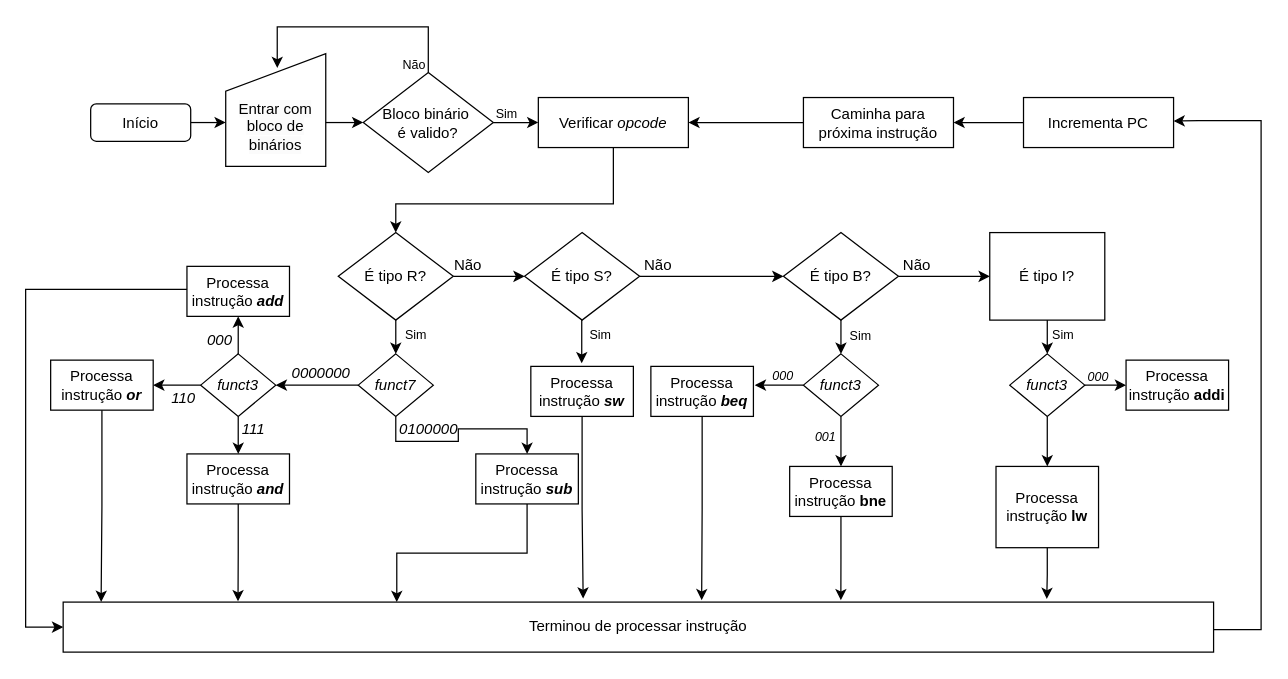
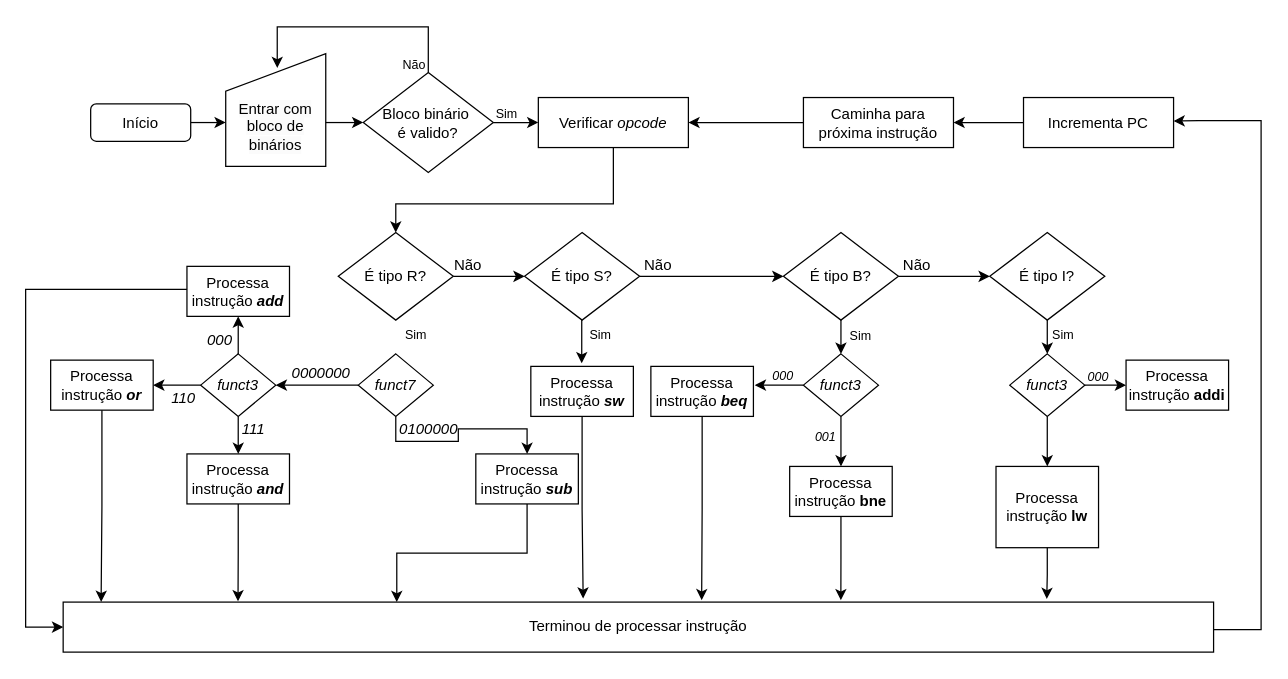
  <mxCell id="0" />
  <mxCell id="1" parent="0" />
  <mxCell id="2" style="edgeStyle=orthogonalEdgeStyle;rounded=0;orthogonalLoop=1;jettySize=auto;html=1;exitX=1;exitY=0.5;exitDx=0;exitDy=0;" edge="1" parent="1" source="3"><mxGeometry relative="1" as="geometry"><mxPoint x="180" y="97.7" as="targetPoint" /></mxGeometry></mxCell>
  <mxCell id="3" value="Início" style="rounded=1;whiteSpace=wrap;html=1;" vertex="1" parent="1"><mxGeometry x="72" y="82.5" width="80" height="30" as="geometry" /></mxCell>
  <mxCell id="4" value="" style="shape=manualInput;whiteSpace=wrap;html=1;" vertex="1" parent="1"><mxGeometry x="180" y="42.5" width="80" height="90" as="geometry" /></mxCell>
  <mxCell id="5" value="&lt;span style=&quot;color: rgb(0, 0, 0); font-family: Helvetica; font-size: 12px; font-style: normal; font-variant-ligatures: normal; font-variant-caps: normal; font-weight: 400; letter-spacing: normal; orphans: 2; text-indent: 0px; text-transform: none; widows: 2; word-spacing: 0px; -webkit-text-stroke-width: 0px; white-space: normal; background-color: rgb(251, 251, 251); text-decoration-thickness: initial; text-decoration-style: initial; text-decoration-color: initial; float: none; display: inline !important;&quot;&gt;Entrar com bloco de binários&lt;/span&gt;" style="text;whiteSpace=wrap;html=1;align=center;" vertex="1" parent="1"><mxGeometry x="180" y="72.5" width="80" height="50" as="geometry" /></mxCell>
  <mxCell id="6" style="edgeStyle=orthogonalEdgeStyle;rounded=0;orthogonalLoop=1;jettySize=auto;html=1;exitX=0.5;exitY=1;exitDx=0;exitDy=0;entryX=0.5;entryY=0;entryDx=0;entryDy=0;" edge="1" parent="1" source="7" target="13"><mxGeometry relative="1" as="geometry"><Array as="points"><mxPoint x="490" y="162.5" /><mxPoint x="316" y="162.5" /></Array></mxGeometry></mxCell>
  <mxCell id="7" value="Verificar &lt;i style=&quot;&quot;&gt;opcode&lt;/i&gt;" style="rounded=0;whiteSpace=wrap;html=1;" vertex="1" parent="1"><mxGeometry x="430" y="77.5" width="120" height="40" as="geometry" /></mxCell>
  <mxCell id="8" style="edgeStyle=orthogonalEdgeStyle;rounded=0;orthogonalLoop=1;jettySize=auto;html=1;entryX=0.49;entryY=0.143;entryDx=0;entryDy=0;entryPerimeter=0;" edge="1" parent="1"><mxGeometry relative="1" as="geometry"><mxPoint x="221.2" y="53.83" as="targetPoint" /><mxPoint x="342" y="57.498" as="sourcePoint" /><Array as="points"><mxPoint x="342" y="20.96" /><mxPoint x="221" y="20.96" /></Array></mxGeometry></mxCell>
  <mxCell id="9" value="Bloco binário&amp;nbsp;&lt;div&gt;é&amp;nbsp;&lt;span style=&quot;background-color: initial;&quot;&gt;valido?&lt;/span&gt;&lt;/div&gt;" style="rhombus;whiteSpace=wrap;html=1;" vertex="1" parent="1"><mxGeometry x="290" y="57.5" width="104" height="80" as="geometry" /></mxCell>
  <mxCell id="10" value="Não" style="text;html=1;align=center;verticalAlign=middle;whiteSpace=wrap;rounded=0;fontSize=10;" vertex="1" parent="1"><mxGeometry x="322" y="45.5" width="18" height="10" as="geometry" /></mxCell>
  <mxCell id="11" style="edgeStyle=orthogonalEdgeStyle;rounded=0;orthogonalLoop=1;jettySize=auto;html=1;exitX=1;exitY=0.5;exitDx=0;exitDy=0;entryX=0;entryY=0.5;entryDx=0;entryDy=0;" edge="1" parent="1" source="13" target="16"><mxGeometry relative="1" as="geometry" /></mxCell>
- <mxCell id="12" style="edgeStyle=orthogonalEdgeStyle;rounded=0;orthogonalLoop=1;jettySize=auto;html=1;exitX=0.5;exitY=1;exitDx=0;exitDy=0;entryX=0.5;entryY=0;entryDx=0;entryDy=0;" edge="1" parent="1" source="13" target="27"><mxGeometry relative="1" as="geometry" /></mxCell>
  <mxCell id="13" value="É tipo R?" style="rhombus;whiteSpace=wrap;html=1;" vertex="1" parent="1"><mxGeometry x="270" y="185.5" width="92" height="70" as="geometry" /></mxCell>
  <mxCell id="14" style="edgeStyle=orthogonalEdgeStyle;rounded=0;orthogonalLoop=1;jettySize=auto;html=1;exitX=1;exitY=0.5;exitDx=0;exitDy=0;entryX=0;entryY=0.5;entryDx=0;entryDy=0;" edge="1" parent="1" source="16" target="19"><mxGeometry relative="1" as="geometry"><mxPoint x="562" y="220.5" as="sourcePoint" /></mxGeometry></mxCell>
  <mxCell id="15" style="edgeStyle=orthogonalEdgeStyle;rounded=0;orthogonalLoop=1;jettySize=auto;html=1;exitX=0.5;exitY=1;exitDx=0;exitDy=0;entryX=0.5;entryY=0;entryDx=0;entryDy=0;" edge="1" parent="1"><mxGeometry relative="1" as="geometry"><mxPoint x="464.71" y="253" as="sourcePoint" /><mxPoint x="464.71" y="290" as="targetPoint" /></mxGeometry></mxCell>
  <mxCell id="16" value="É tipo S?" style="rhombus;whiteSpace=wrap;html=1;" vertex="1" parent="1"><mxGeometry x="419" y="185.5" width="92" height="70" as="geometry" /></mxCell>
  <mxCell id="17" style="edgeStyle=orthogonalEdgeStyle;rounded=0;orthogonalLoop=1;jettySize=auto;html=1;exitX=1;exitY=0.5;exitDx=0;exitDy=0;entryX=0;entryY=0.5;entryDx=0;entryDy=0;" edge="1" parent="1" source="19" target="21"><mxGeometry relative="1" as="geometry" /></mxCell>
  <mxCell id="18" style="edgeStyle=orthogonalEdgeStyle;rounded=0;orthogonalLoop=1;jettySize=auto;html=1;exitX=0.5;exitY=1;exitDx=0;exitDy=0;entryX=0.5;entryY=0;entryDx=0;entryDy=0;" edge="1" parent="1" source="19" target="49"><mxGeometry relative="1" as="geometry" /></mxCell>
  <mxCell id="19" value="É tipo B?" style="rhombus;whiteSpace=wrap;html=1;" vertex="1" parent="1"><mxGeometry x="626" y="185.5" width="92" height="70" as="geometry" /></mxCell>
  <mxCell id="20" style="edgeStyle=orthogonalEdgeStyle;rounded=0;orthogonalLoop=1;jettySize=auto;html=1;exitX=0.5;exitY=1;exitDx=0;exitDy=0;entryX=0.5;entryY=0;entryDx=0;entryDy=0;" edge="1" parent="1" source="21" target="57"><mxGeometry relative="1" as="geometry" /></mxCell>
- <mxCell id="21" value="É tipo I?" style="whiteSpace=wrap;html=1;rounded=0;" vertex="1" parent="1"><mxGeometry x="791" y="185.5" width="92" height="70" as="geometry" /></mxCell>
+ <mxCell id="21" value="É tipo I?" style="rhombus;whiteSpace=wrap;html=1;" vertex="1" parent="1"><mxGeometry x="791" y="185.5" width="92" height="70" as="geometry" /></mxCell>
  <mxCell id="22" value="Sim" style="text;html=1;align=center;verticalAlign=middle;whiteSpace=wrap;rounded=0;fontSize=10;" vertex="1" parent="1"><mxGeometry x="395" y="79.5" width="20" height="20" as="geometry" /></mxCell>
  <mxCell id="23" value="Sim" style="text;html=1;align=center;verticalAlign=middle;whiteSpace=wrap;rounded=0;fontSize=10;" vertex="1" parent="1"><mxGeometry x="319" y="251.5" width="27" height="30" as="geometry" /></mxCell>
  <mxCell id="24" value="Não" style="text;html=1;align=center;verticalAlign=middle;whiteSpace=wrap;rounded=0;" vertex="1" parent="1"><mxGeometry x="718" y="204" width="30" height="15" as="geometry" /></mxCell>
  <mxCell id="25" style="edgeStyle=orthogonalEdgeStyle;rounded=0;orthogonalLoop=1;jettySize=auto;html=1;exitX=0;exitY=0.5;exitDx=0;exitDy=0;entryX=1;entryY=0.5;entryDx=0;entryDy=0;" edge="1" parent="1" source="27" target="36"><mxGeometry relative="1" as="geometry" /></mxCell>
  <mxCell id="26" style="edgeStyle=orthogonalEdgeStyle;rounded=0;orthogonalLoop=1;jettySize=auto;html=1;exitX=0.5;exitY=1;exitDx=0;exitDy=0;entryX=0.5;entryY=0;entryDx=0;entryDy=0;" edge="1" parent="1" source="27" target="37"><mxGeometry relative="1" as="geometry" /></mxCell>
  <mxCell id="27" value="&lt;i&gt;funct7&lt;/i&gt;" style="rhombus;whiteSpace=wrap;html=1;" vertex="1" parent="1"><mxGeometry x="286" y="282.5" width="60" height="50" as="geometry" /></mxCell>
  <mxCell id="28" value="0100000" style="text;html=1;align=center;verticalAlign=middle;whiteSpace=wrap;rounded=0;fontStyle=2" vertex="1" parent="1"><mxGeometry x="328.5" y="327.5" width="27" height="30" as="geometry" /></mxCell>
  <mxCell id="29" style="edgeStyle=orthogonalEdgeStyle;rounded=0;orthogonalLoop=1;jettySize=auto;html=1;entryX=0;entryY=0.5;entryDx=0;entryDy=0;" edge="1" parent="1" target="9"><mxGeometry relative="1" as="geometry"><mxPoint x="260" y="97.5" as="sourcePoint" /></mxGeometry></mxCell>
  <mxCell id="30" style="edgeStyle=orthogonalEdgeStyle;rounded=0;orthogonalLoop=1;jettySize=auto;html=1;exitX=1;exitY=0.5;exitDx=0;exitDy=0;entryX=0;entryY=0.5;entryDx=0;entryDy=0;" edge="1" parent="1" source="9" target="7"><mxGeometry relative="1" as="geometry" /></mxCell>
  <mxCell id="31" value="Não" style="text;html=1;align=center;verticalAlign=middle;whiteSpace=wrap;rounded=0;" vertex="1" parent="1"><mxGeometry x="506" y="202" width="40" height="20" as="geometry" /></mxCell>
  <mxCell id="32" value="Não" style="text;html=1;align=center;verticalAlign=middle;whiteSpace=wrap;rounded=0;" vertex="1" parent="1"><mxGeometry x="354" y="202" width="40" height="20" as="geometry" /></mxCell>
  <mxCell id="33" style="edgeStyle=orthogonalEdgeStyle;rounded=0;orthogonalLoop=1;jettySize=auto;html=1;exitX=0.5;exitY=0;exitDx=0;exitDy=0;entryX=0.5;entryY=1;entryDx=0;entryDy=0;" edge="1" parent="1" source="36" target="40"><mxGeometry relative="1" as="geometry" /></mxCell>
  <mxCell id="34" style="edgeStyle=orthogonalEdgeStyle;rounded=0;orthogonalLoop=1;jettySize=auto;html=1;exitX=0;exitY=0.5;exitDx=0;exitDy=0;entryX=1;entryY=0.5;entryDx=0;entryDy=0;" edge="1" parent="1" source="36" target="41"><mxGeometry relative="1" as="geometry" /></mxCell>
  <mxCell id="35" style="edgeStyle=orthogonalEdgeStyle;rounded=0;orthogonalLoop=1;jettySize=auto;html=1;exitX=0.5;exitY=1;exitDx=0;exitDy=0;entryX=0.5;entryY=0;entryDx=0;entryDy=0;" edge="1" parent="1" source="36" target="42"><mxGeometry relative="1" as="geometry" /></mxCell>
  <mxCell id="36" value="&lt;i&gt;funct3&lt;/i&gt;" style="rhombus;whiteSpace=wrap;html=1;" vertex="1" parent="1"><mxGeometry x="160" y="282.5" width="60" height="50" as="geometry" /></mxCell>
  <mxCell id="37" value="Processa instrução &lt;b&gt;&lt;i&gt;sub&lt;/i&gt;&lt;/b&gt;" style="rounded=0;whiteSpace=wrap;html=1;" vertex="1" parent="1"><mxGeometry x="380" y="362.5" width="82" height="40" as="geometry" /></mxCell>
  <mxCell id="38" value="0000000" style="text;html=1;align=center;verticalAlign=middle;whiteSpace=wrap;rounded=0;fontStyle=2" vertex="1" parent="1"><mxGeometry x="243" y="282.5" width="27" height="30" as="geometry" /></mxCell>
  <mxCell id="39" style="edgeStyle=orthogonalEdgeStyle;rounded=0;orthogonalLoop=1;jettySize=auto;html=1;entryX=0;entryY=0.5;entryDx=0;entryDy=0;" edge="1" parent="1" source="40" target="64"><mxGeometry relative="1" as="geometry"><Array as="points"><mxPoint x="20" y="231" /><mxPoint x="20" y="501" /></Array></mxGeometry></mxCell>
  <mxCell id="40" value="Processa instrução &lt;b&gt;&lt;i&gt;add&lt;/i&gt;&lt;/b&gt;" style="rounded=0;whiteSpace=wrap;html=1;" vertex="1" parent="1"><mxGeometry x="149" y="212.5" width="82" height="40" as="geometry" /></mxCell>
  <mxCell id="41" value="Processa instrução &lt;b&gt;&lt;i&gt;or&lt;/i&gt;&lt;/b&gt;" style="rounded=0;whiteSpace=wrap;html=1;" vertex="1" parent="1"><mxGeometry x="40" y="287.5" width="82" height="40" as="geometry" /></mxCell>
  <mxCell id="42" value="Processa instrução &lt;b&gt;&lt;i&gt;and&lt;/i&gt;&lt;/b&gt;" style="rounded=0;whiteSpace=wrap;html=1;" vertex="1" parent="1"><mxGeometry x="149" y="362.5" width="82" height="40" as="geometry" /></mxCell>
  <mxCell id="43" value="000" style="text;html=1;align=center;verticalAlign=middle;whiteSpace=wrap;rounded=0;fontStyle=2" vertex="1" parent="1"><mxGeometry x="162" y="256.5" width="27" height="30" as="geometry" /></mxCell>
  <mxCell id="44" value="110" style="text;html=1;align=center;verticalAlign=middle;whiteSpace=wrap;rounded=0;fontStyle=2" vertex="1" parent="1"><mxGeometry x="133" y="302.5" width="27" height="30" as="geometry" /></mxCell>
  <mxCell id="45" value="111" style="text;html=1;align=center;verticalAlign=middle;whiteSpace=wrap;rounded=0;fontStyle=2" vertex="1" parent="1"><mxGeometry x="189" y="327.5" width="27" height="30" as="geometry" /></mxCell>
  <mxCell id="46" value="Processa instrução &lt;b&gt;&lt;i&gt;sw&lt;/i&gt;&lt;/b&gt;" style="rounded=0;whiteSpace=wrap;html=1;" vertex="1" parent="1"><mxGeometry x="424" y="292.5" width="82" height="40" as="geometry" /></mxCell>
  <mxCell id="47" value="Sim" style="text;html=1;align=center;verticalAlign=middle;whiteSpace=wrap;rounded=0;fontSize=10;" vertex="1" parent="1"><mxGeometry x="470" y="256.5" width="20" height="20" as="geometry" /></mxCell>
  <mxCell id="48" style="edgeStyle=orthogonalEdgeStyle;rounded=0;orthogonalLoop=1;jettySize=auto;html=1;exitX=0.5;exitY=1;exitDx=0;exitDy=0;entryX=0.5;entryY=0;entryDx=0;entryDy=0;" edge="1" parent="1" source="49" target="51"><mxGeometry relative="1" as="geometry" /></mxCell>
  <mxCell id="49" value="&lt;i&gt;funct3&lt;/i&gt;" style="rhombus;whiteSpace=wrap;html=1;" vertex="1" parent="1"><mxGeometry x="642" y="282.5" width="60" height="50" as="geometry" /></mxCell>
  <mxCell id="50" value="Processa instrução &lt;b&gt;&lt;i&gt;beq&lt;/i&gt;&lt;/b&gt;" style="rounded=0;whiteSpace=wrap;html=1;" vertex="1" parent="1"><mxGeometry x="520" y="292.5" width="82" height="40" as="geometry" /></mxCell>
  <mxCell id="51" value="Processa instrução &lt;b&gt;bne&lt;/b&gt;" style="rounded=0;whiteSpace=wrap;html=1;" vertex="1" parent="1"><mxGeometry x="631" y="372.5" width="82" height="40" as="geometry" /></mxCell>
  <mxCell id="52" style="edgeStyle=orthogonalEdgeStyle;rounded=0;orthogonalLoop=1;jettySize=auto;html=1;exitX=0;exitY=0.5;exitDx=0;exitDy=0;entryX=1.013;entryY=0.384;entryDx=0;entryDy=0;entryPerimeter=0;" edge="1" parent="1" source="49" target="50"><mxGeometry relative="1" as="geometry" /></mxCell>
  <mxCell id="53" value="000" style="text;html=1;align=center;verticalAlign=middle;whiteSpace=wrap;rounded=0;fontSize=10;fontStyle=2" vertex="1" parent="1"><mxGeometry x="616" y="289.5" width="20" height="20" as="geometry" /></mxCell>
  <mxCell id="54" value="001" style="text;html=1;align=center;verticalAlign=middle;whiteSpace=wrap;rounded=0;fontSize=10;fontStyle=2" vertex="1" parent="1"><mxGeometry x="650" y="338.5" width="20" height="20" as="geometry" /></mxCell>
  <mxCell id="55" style="edgeStyle=orthogonalEdgeStyle;rounded=0;orthogonalLoop=1;jettySize=auto;html=1;exitX=1;exitY=0.5;exitDx=0;exitDy=0;" edge="1" parent="1" source="57" target="58"><mxGeometry relative="1" as="geometry" /></mxCell>
  <mxCell id="56" style="edgeStyle=orthogonalEdgeStyle;rounded=0;orthogonalLoop=1;jettySize=auto;html=1;exitX=0.5;exitY=1;exitDx=0;exitDy=0;entryX=0.5;entryY=0;entryDx=0;entryDy=0;" edge="1" parent="1" source="57" target="59"><mxGeometry relative="1" as="geometry" /></mxCell>
  <mxCell id="57" value="&lt;i&gt;funct3&lt;/i&gt;" style="rhombus;whiteSpace=wrap;html=1;" vertex="1" parent="1"><mxGeometry x="807" y="282.5" width="60" height="50" as="geometry" /></mxCell>
  <mxCell id="58" value="Processa instrução &lt;b&gt;addi&lt;/b&gt;" style="rounded=0;whiteSpace=wrap;html=1;" vertex="1" parent="1"><mxGeometry x="900" y="287.5" width="82" height="40" as="geometry" /></mxCell>
  <mxCell id="59" value="Processa instrução &lt;b&gt;lw&lt;/b&gt;" style="rounded=0;whiteSpace=wrap;html=1;" vertex="1" parent="1"><mxGeometry x="796" y="372.5" width="82" height="65" as="geometry" /></mxCell>
  <mxCell id="60" value="000" style="text;html=1;align=center;verticalAlign=middle;whiteSpace=wrap;rounded=0;fontSize=10;fontStyle=2" vertex="1" parent="1"><mxGeometry x="868" y="290.5" width="20" height="20" as="geometry" /></mxCell>
  <mxCell id="61" value="Sim" style="text;html=1;align=center;verticalAlign=middle;whiteSpace=wrap;rounded=0;fontSize=10;" vertex="1" parent="1"><mxGeometry x="678" y="257.5" width="20" height="20" as="geometry" /></mxCell>
  <mxCell id="62" value="Sim" style="text;html=1;align=center;verticalAlign=middle;whiteSpace=wrap;rounded=0;fontSize=10;" vertex="1" parent="1"><mxGeometry x="840" y="256.5" width="20" height="20" as="geometry" /></mxCell>
  <mxCell id="63" style="edgeStyle=orthogonalEdgeStyle;rounded=0;orthogonalLoop=1;jettySize=auto;html=1;exitX=1;exitY=0.5;exitDx=0;exitDy=0;entryX=1.013;entryY=0.42;entryDx=0;entryDy=0;entryPerimeter=0;" edge="1" parent="1"><mxGeometry relative="1" as="geometry"><mxPoint x="968.44" y="503" as="sourcePoint" /><mxPoint x="938" y="96.3" as="targetPoint" /><Array as="points"><mxPoint x="1008" y="503" /><mxPoint x="1008" y="96" /><mxPoint x="958" y="96" /></Array></mxGeometry></mxCell>
  <mxCell id="64" value="Terminou de processar instrução" style="rounded=0;whiteSpace=wrap;html=1;" vertex="1" parent="1"><mxGeometry x="50" y="481" width="920" height="40" as="geometry" /></mxCell>
  <mxCell id="65" style="edgeStyle=orthogonalEdgeStyle;rounded=0;orthogonalLoop=1;jettySize=auto;html=1;exitX=0.5;exitY=1;exitDx=0;exitDy=0;entryX=0.033;entryY=-0.004;entryDx=0;entryDy=0;entryPerimeter=0;" edge="1" parent="1" source="41" target="64"><mxGeometry relative="1" as="geometry" /></mxCell>
  <mxCell id="66" style="edgeStyle=orthogonalEdgeStyle;rounded=0;orthogonalLoop=1;jettySize=auto;html=1;exitX=0.5;exitY=1;exitDx=0;exitDy=0;entryX=0.152;entryY=-0.015;entryDx=0;entryDy=0;entryPerimeter=0;" edge="1" parent="1" source="42" target="64"><mxGeometry relative="1" as="geometry" /></mxCell>
  <mxCell id="67" style="edgeStyle=orthogonalEdgeStyle;rounded=0;orthogonalLoop=1;jettySize=auto;html=1;entryX=0.29;entryY=0;entryDx=0;entryDy=0;entryPerimeter=0;" edge="1" parent="1" source="37" target="64"><mxGeometry relative="1" as="geometry" /></mxCell>
  <mxCell id="68" style="edgeStyle=orthogonalEdgeStyle;rounded=0;orthogonalLoop=1;jettySize=auto;html=1;exitX=0.5;exitY=1;exitDx=0;exitDy=0;entryX=0.452;entryY=-0.07;entryDx=0;entryDy=0;entryPerimeter=0;" edge="1" parent="1" source="46" target="64"><mxGeometry relative="1" as="geometry" /></mxCell>
  <mxCell id="69" style="edgeStyle=orthogonalEdgeStyle;rounded=0;orthogonalLoop=1;jettySize=auto;html=1;entryX=0.555;entryY=-0.038;entryDx=0;entryDy=0;entryPerimeter=0;" edge="1" parent="1" source="50" target="64"><mxGeometry relative="1" as="geometry" /></mxCell>
  <mxCell id="70" style="edgeStyle=orthogonalEdgeStyle;rounded=0;orthogonalLoop=1;jettySize=auto;html=1;entryX=0.676;entryY=-0.038;entryDx=0;entryDy=0;entryPerimeter=0;" edge="1" parent="1" source="51" target="64"><mxGeometry relative="1" as="geometry" /></mxCell>
  <mxCell id="71" style="edgeStyle=orthogonalEdgeStyle;rounded=0;orthogonalLoop=1;jettySize=auto;html=1;entryX=0.855;entryY=-0.062;entryDx=0;entryDy=0;entryPerimeter=0;" edge="1" parent="1" source="59" target="64"><mxGeometry relative="1" as="geometry" /></mxCell>
  <mxCell id="72" style="edgeStyle=orthogonalEdgeStyle;rounded=0;orthogonalLoop=1;jettySize=auto;html=1;exitX=0.5;exitY=1;exitDx=0;exitDy=0;" edge="1" parent="1"><mxGeometry relative="1" as="geometry"><mxPoint x="887" y="116" as="sourcePoint" /><mxPoint x="887" y="116" as="targetPoint" /></mxGeometry></mxCell>
  <mxCell id="73" style="edgeStyle=orthogonalEdgeStyle;rounded=0;orthogonalLoop=1;jettySize=auto;html=1;exitX=0;exitY=0.5;exitDx=0;exitDy=0;entryX=1;entryY=0.5;entryDx=0;entryDy=0;" edge="1" parent="1" source="74" target="7"><mxGeometry relative="1" as="geometry" /></mxCell>
  <mxCell id="74" value="Caminha para próxima instrução" style="rounded=0;whiteSpace=wrap;html=1;" vertex="1" parent="1"><mxGeometry x="642" y="77.5" width="120" height="40" as="geometry" /></mxCell>
  <mxCell id="75" style="edgeStyle=orthogonalEdgeStyle;rounded=0;orthogonalLoop=1;jettySize=auto;html=1;entryX=1;entryY=0.5;entryDx=0;entryDy=0;" edge="1" parent="1" source="76" target="74"><mxGeometry relative="1" as="geometry" /></mxCell>
  <mxCell id="76" value="Incrementa PC" style="rounded=0;whiteSpace=wrap;html=1;" vertex="1" parent="1"><mxGeometry x="818" y="77.5" width="120" height="40" as="geometry" /></mxCell>
